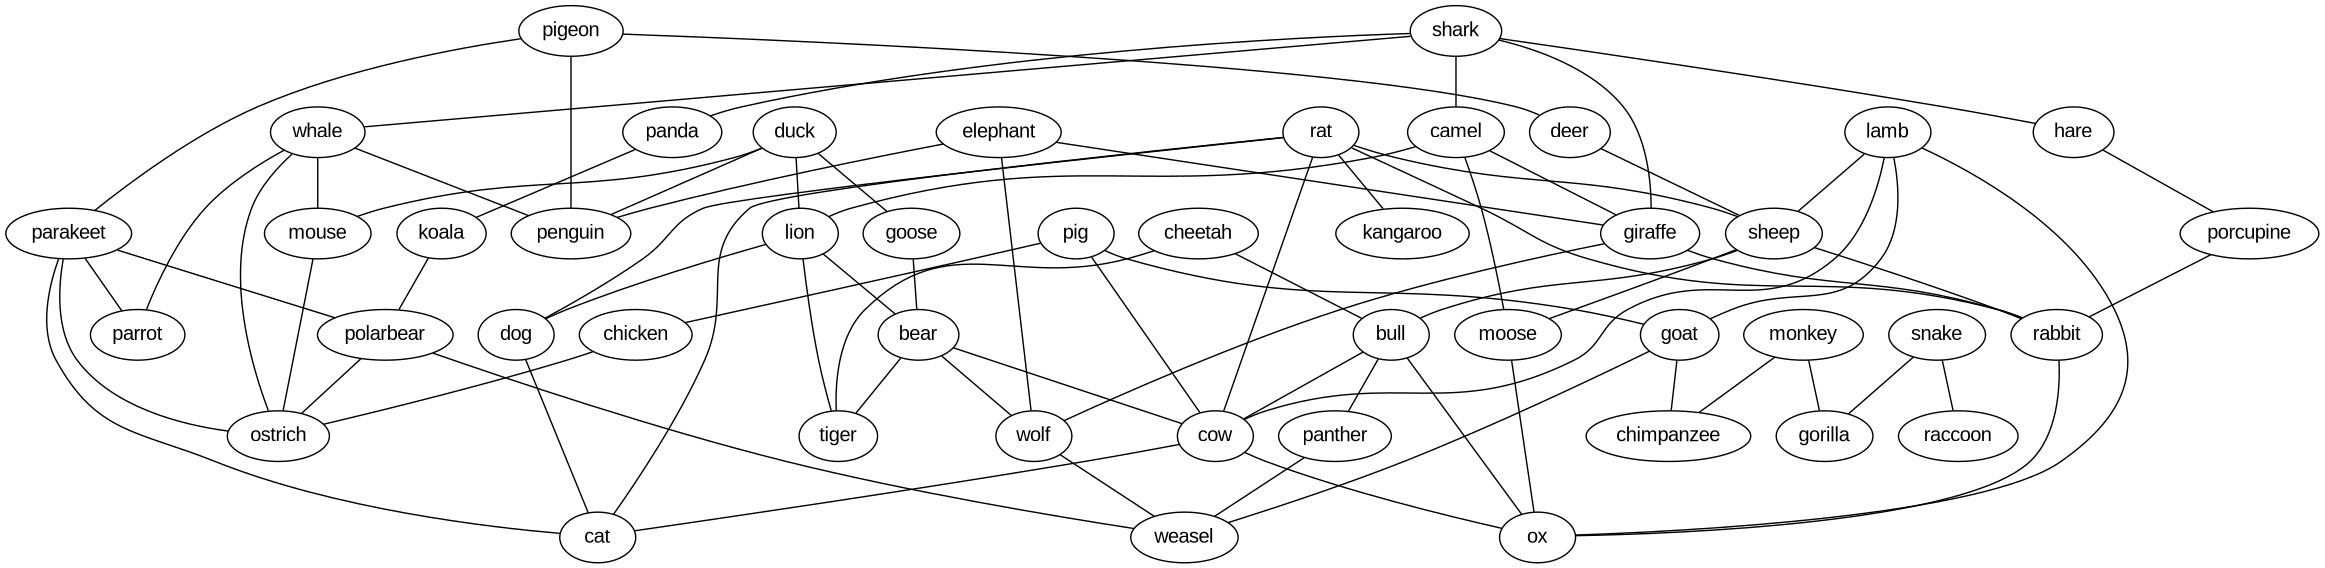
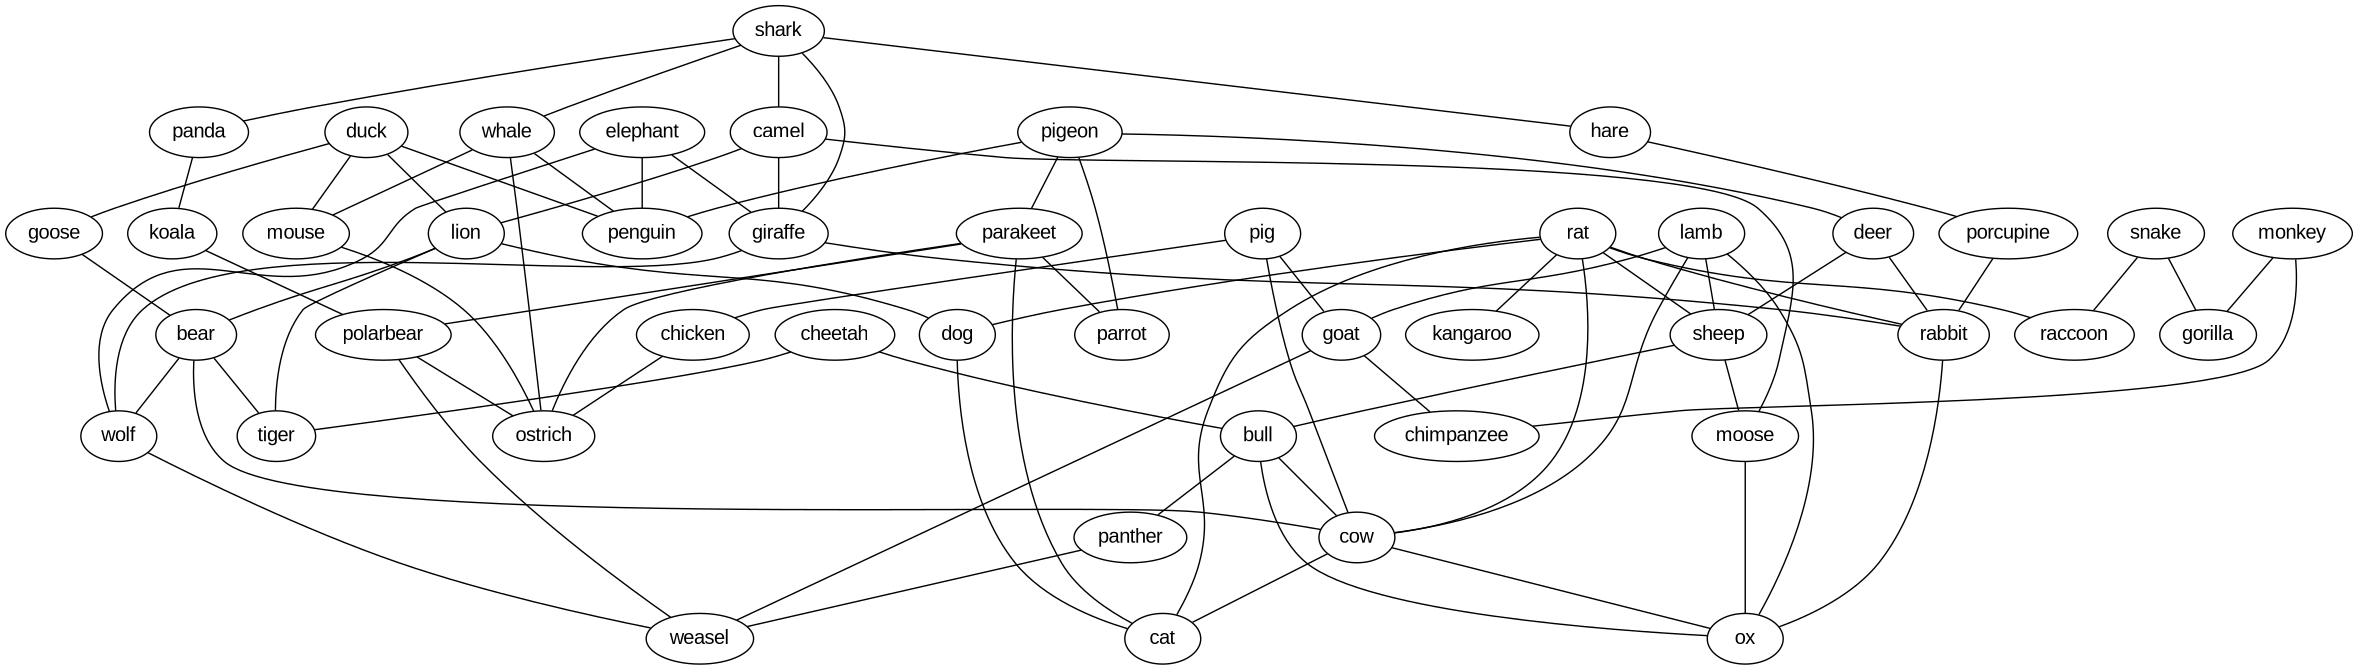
  strict graph {
    fontname="Liberation Sans"
    node [fontname="Liberation Sans"]
    edge [fontname="Liberation Sans" weight=1]
    shark
    camel
    hare
    panda
    whale
    giraffe
    moose
    lion
    porcupine
    koala
    penguin
    mouse
    ostrich
    ox
    bear
    tiger
    dog
    wolf
    rabbit
    polarbear
    cow
    cat
    weasel
    pigeon
    deer
    parakeet
    parrot
    sheep
    bull
    duck
    goose
    panther
    snake
    gorilla
    raccoon
    pig
    chicken
    goat
    chimpanzee
    lamb
    monkey
    elephant
    cheetah
    rat
    kangaroo
    shark -- camel
    shark -- hare
    shark -- panda
    shark -- whale
    shark -- giraffe
    camel -- giraffe
    camel -- moose
    camel -- lion
    hare -- porcupine
    panda -- koala
    whale -- penguin
    whale -- mouse
    whale -- ostrich
    giraffe -- wolf
    giraffe -- rabbit
    moose -- ox
    lion -- bear
    lion -- tiger
    lion -- dog
    porcupine -- rabbit
    koala -- polarbear
    mouse -- ostrich
    bear -- tiger
    bear -- wolf
    bear -- cow
    dog -- cat
    wolf -- weasel
    rabbit -- ox
    polarbear -- ostrich
    polarbear -- weasel
    cow -- ox
    cow -- cat
    pigeon -- penguin
    pigeon -- deer
    pigeon -- parakeet
-   whale -- parrot
+   pigeon -- parrot
    deer -- sheep
    parakeet -- ostrich
    parakeet -- polarbear
    parakeet -- cat
    parakeet -- parrot
    sheep -- moose
-   sheep -- rabbit
+   deer -- rabbit
    sheep -- bull
    bull -- ox
    bull -- cow
    bull -- panther
    duck -- lion
    duck -- penguin
    duck -- mouse
    duck -- goose
    goose -- bear
    panther -- weasel
    snake -- gorilla
    snake -- raccoon
    pig -- cow
    pig -- chicken
    pig -- goat
    chicken -- ostrich
    goat -- weasel
    goat -- chimpanzee
    lamb -- ox
    lamb -- cow
    lamb -- sheep
    lamb -- goat
    monkey -- gorilla
    monkey -- chimpanzee
    elephant -- giraffe
    elephant -- penguin
    elephant -- wolf
    cheetah -- tiger
    cheetah -- bull
    rat -- dog
    rat -- rabbit
    rat -- cow
    rat -- cat
    rat -- sheep
+   rat -- raccoon
    rat -- kangaroo
  }
